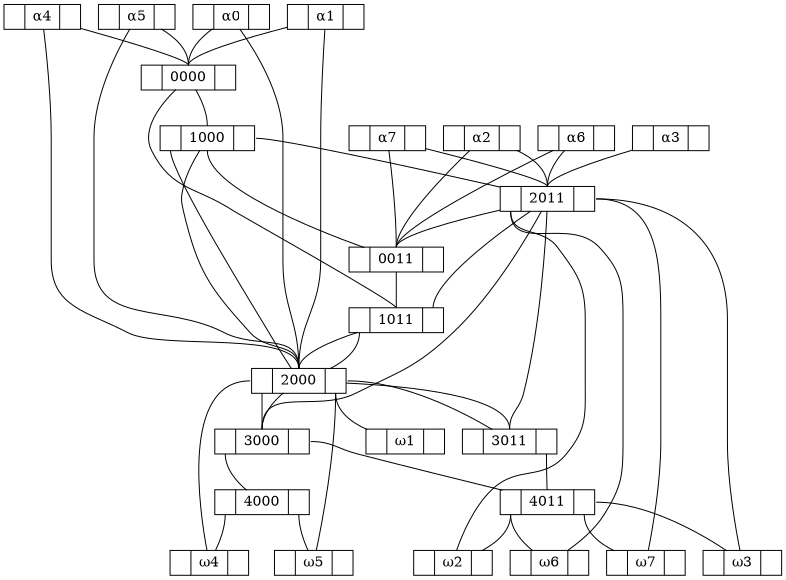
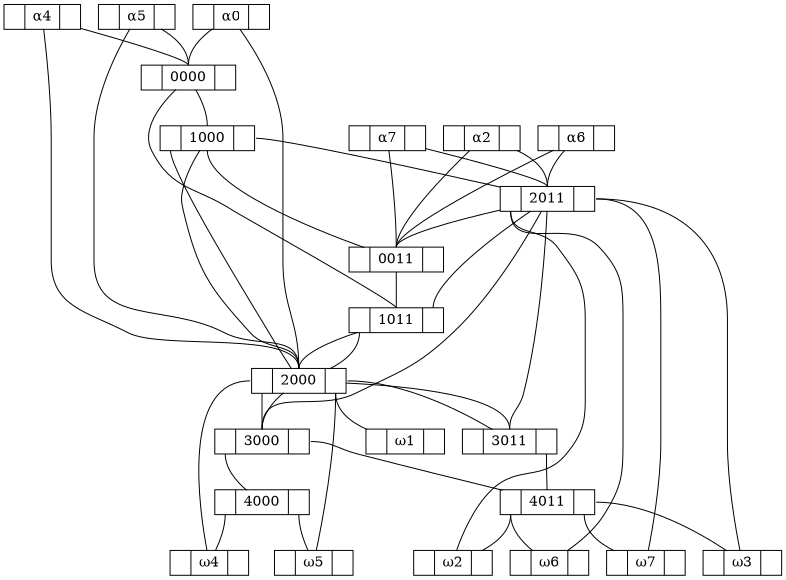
  graph {
    node [shape=record]
    edge [headport=f1]
    n1 [height=0.33333 label="<f0> |<f1> α0|<f2>" width=0.98611]
    n2 [height=0.33333 label="<f0> |<f1> 0000|<f2>" width=1.1667]
    n3 [height=0.33333 label="<f0> |<f1> 2000|<f2>" width=1.1667]
    n4 [height=0.33333 label="<f0> |<f1> 1000|<f2>" width=1.1667]
    n5 [height=0.33333 label="<f0> |<f1> 1011|<f2>" width=1.1667]
    n6 [height=0.33333 label="<f0> |<f1> ω1|<f2>" width=1.0139]
    n7 [height=0.33333 label="<f0> |<f1> ω4|<f2>" width=1.0139]
    n8 [height=0.33333 label="<f0> |<f1> ω5|<f2>" width=1.0139]
    n9 [height=0.33333 label="<f0> |<f1> 3000|<f2>" width=1.1667]
    n10 [height=0.33333 label="<f0> |<f1> 3011|<f2>" width=1.1667]
    n11 [height=0.33333 label="<f0> |<f1> 2011|<f2>" width=1.1667]
    n12 [height=0.33333 label="<f0> |<f1> 4000|<f2>" width=1.1667]
    n13 [height=0.33333 label="<f0> |<f1> 4011|<f2>" width=1.1667]
-   n14 [height=0.33333 label="<f0> |<f1> α1|<f2>" width=0.98611]
    n15 [height=0.33333 label="<f0> |<f1> α2|<f2>" width=0.98611]
    n16 [height=0.33333 label="<f0> |<f1> 0011|<f2>" width=1.1667]
    n17 [height=0.33333 label="<f0> |<f1> ω2|<f2>" width=1.0139]
    n18 [height=0.33333 label="<f0> |<f1> ω3|<f2>" width=1.0139]
    n19 [height=0.33333 label="<f0> |<f1> ω6|<f2>" width=1.0139]
    n20 [height=0.33333 label="<f0> |<f1> ω7|<f2>" width=1.0139]
-   n21 [height=0.33333 label="<f0> |<f1> α3|<f2>" width=0.98611]
    n22 [height=0.33333 label="<f0> |<f1> α4|<f2>" width=0.98611]
    n23 [height=0.33333 label="<f0> |<f1> α5|<f2>" width=0.98611]
    n24 [height=0.33333 label="<f0> |<f1> α6|<f2>" width=0.98611]
    n25 [height=0.33333 label="<f0> |<f1> α7|<f2>" width=0.98611]
    n1 -- n2
    n1 -- n3
    n2 -- n4
    n2 -- n5
    n3 -- n6 [tailport=f2 headport=""]
    n3 -- n7 [tailport=f0 headport=""]
    n3 -- n8 [tailport=f2 headport=""]
    n3 -- n9
    n3 -- n9 [tailport=f0 headport=""]
    n3 -- n10
    n3 -- n10 [tailport=f2 headport=""]
    n4 -- n3 [tailport=f0 headport=""]
    n4 -- n3
    n4 -- n11 [tailport=f2 headport=""]
    n5 -- n3 [tailport=f0 headport=""]
    n5 -- n3
    n5 -- n11 [tailport=f2 headport=""]
    n9 -- n12 [tailport=f0 headport=""]
    n9 -- n13 [tailport=f2 headport=""]
    n10 -- n13 [tailport=f2 headport=""]
    n11 -- n9
    n11 -- n10
    n11 -- n16
    n11 -- n17 [tailport=f0 headport=""]
    n11 -- n18 [tailport=f2 headport=""]
    n11 -- n19 [tailport=f0 headport=""]
    n11 -- n20 [tailport=f2 headport=""]
    n12 -- n7 [tailport=f0 headport=""]
    n12 -- n8 [tailport=f2 headport=""]
    n13 -- n17 [tailport=f0 headport=""]
    n13 -- n18 [tailport=f2 headport=""]
    n13 -- n19 [tailport=f0 headport=""]
    n13 -- n20 [tailport=f2 headport=""]
-   n14 -- n2
-   n14 -- n3
    n15 -- n11
    n15 -- n16
    n16 -- n4
    n16 -- n5
-   n21 -- n11
    n22 -- n2
    n22 -- n3
    n23 -- n2
    n23 -- n3
    n24 -- n11
    n24 -- n16
    n25 -- n11
    n25 -- n16
  }
